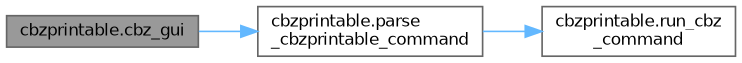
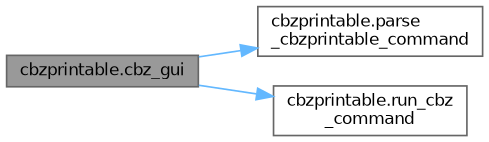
  digraph {
    rankdir=LR
    node [color=grey40 fillcolor=white fontname=Helvetica fontsize=10 shape=box style=filled]
    edge [color=steelblue1 fontname=Helvetica fontsize=10 labelfontname=Helvetica labelfontsize=10 style=solid]
    n1 [color=gray40 fillcolor=grey60 fontcolor=black height=0.2 label="cbzprintable.cbz_gui" width=0.4]
    n2 [height=0.2 label="cbzprintable.parse\l_cbzprintable_command" width=0.4]
    n3 [height=0.2 label="cbzprintable.run_cbz\l_command" width=0.4]
    n1 -> n2
-   n2 -> n3
+   n1 -> n3
  }
